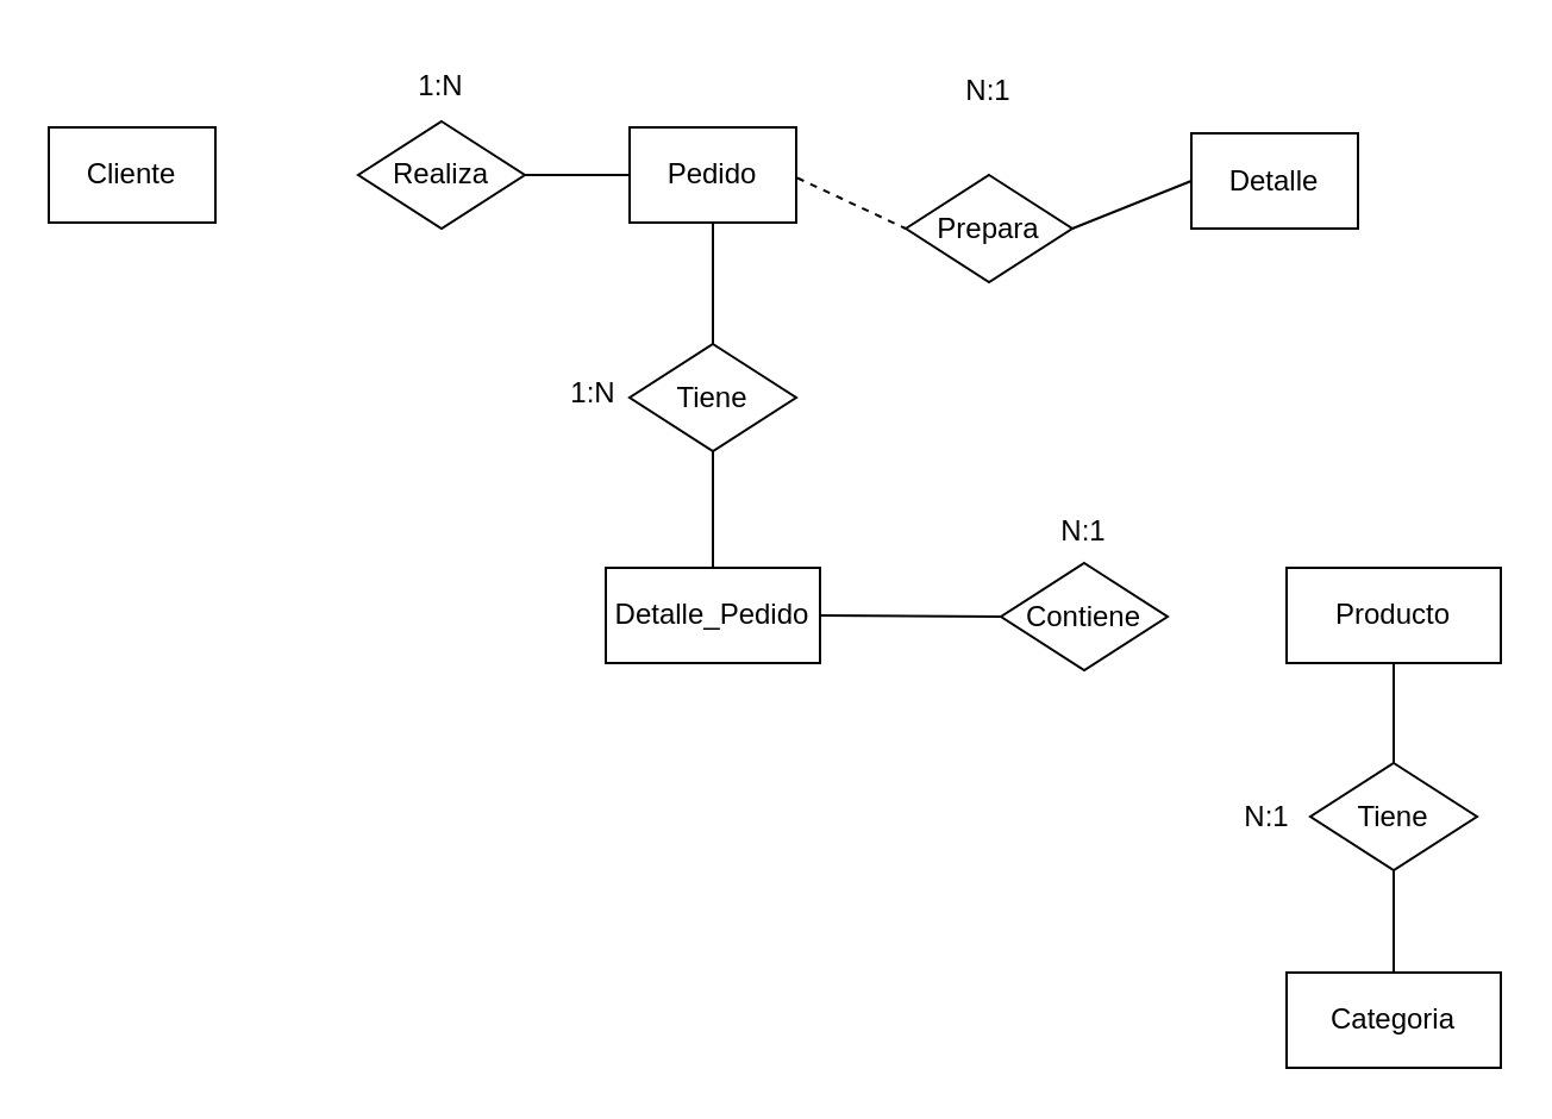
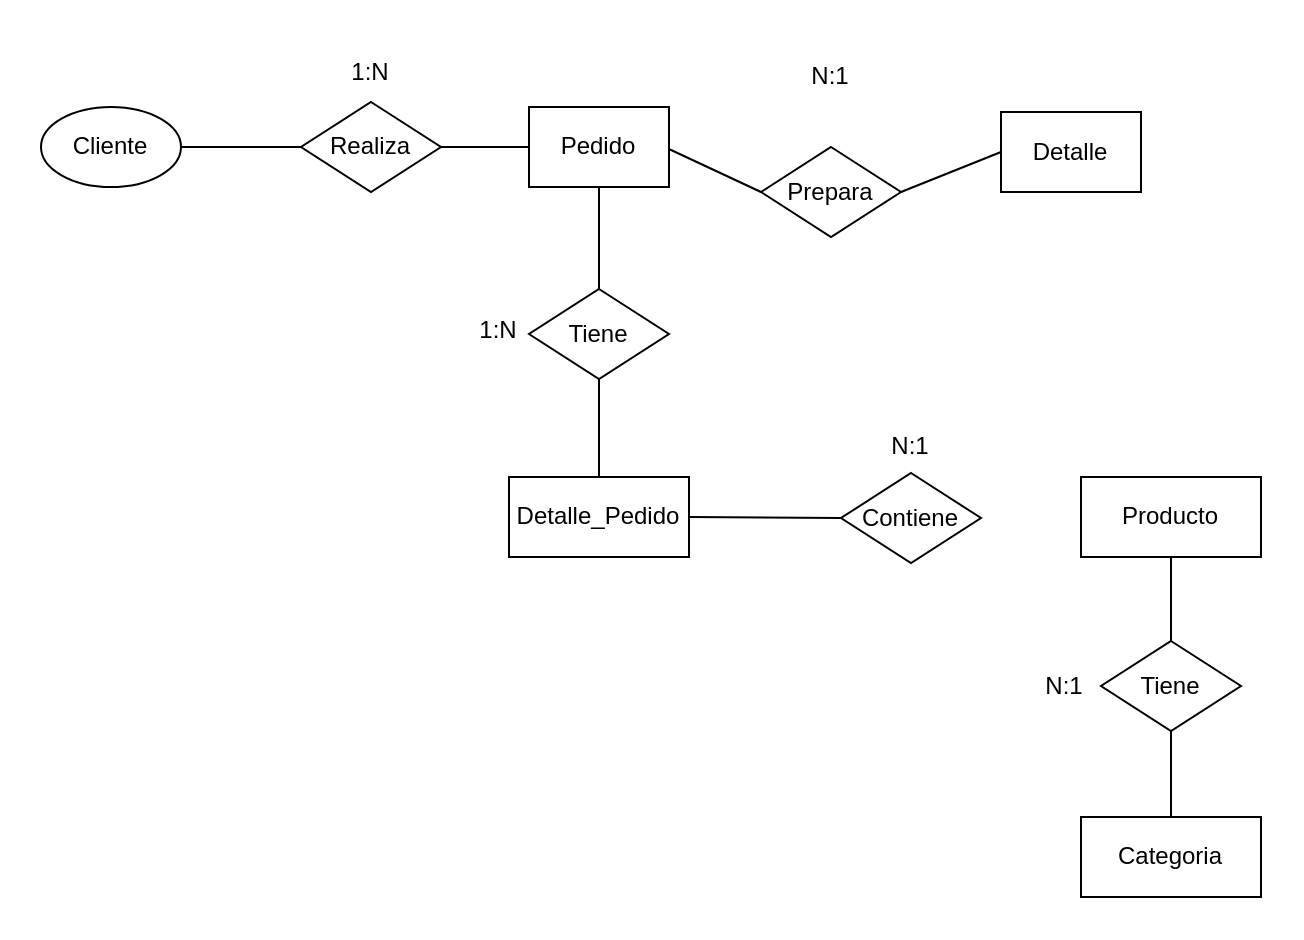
  <mxCell id="0" />
  <mxCell id="1" parent="0" />
- <mxCell id="2" value="Cliente" style="rounded=0;whiteSpace=wrap;html=1;" parent="1" vertex="1"><mxGeometry x="20" y="53" width="70" height="40" as="geometry" /></mxCell>
+ <mxCell id="2" value="Cliente" style="ellipse;whiteSpace=wrap;html=1;" parent="1" vertex="1"><mxGeometry x="20" y="53" width="70" height="40" as="geometry" /></mxCell>
  <mxCell id="3" value="Realiza" style="rhombus;whiteSpace=wrap;html=1;" parent="1" vertex="1"><mxGeometry x="150" y="50.5" width="70" height="45" as="geometry" /></mxCell>
  <mxCell id="4" value="Pedido" style="rounded=0;whiteSpace=wrap;html=1;" parent="1" vertex="1"><mxGeometry x="264" y="53" width="70" height="40" as="geometry" /></mxCell>
  <mxCell id="5" value="" style="endArrow=none;html=1;rounded=0;entryX=0;entryY=0.5;entryDx=0;entryDy=0;exitX=1;exitY=0.5;exitDx=0;exitDy=0;" parent="1" source="3" target="4" edge="1"><mxGeometry width="50" height="50" relative="1" as="geometry"><mxPoint x="310" y="358" as="sourcePoint" /><mxPoint x="360" y="308" as="targetPoint" /></mxGeometry></mxCell>
+ <mxCell id="6" value="" style="endArrow=none;html=1;rounded=0;exitX=1;exitY=0.5;exitDx=0;exitDy=0;entryX=0;entryY=0.5;entryDx=0;entryDy=0;" parent="1" source="2" target="3" edge="1"><mxGeometry width="50" height="50" relative="1" as="geometry"><mxPoint x="310" y="358" as="sourcePoint" /><mxPoint x="360" y="308" as="targetPoint" /></mxGeometry></mxCell>
  <mxCell id="7" value="1:N" style="text;strokeColor=none;align=center;fillColor=none;html=1;verticalAlign=middle;whiteSpace=wrap;rounded=0;" parent="1" vertex="1"><mxGeometry x="160" y="20.5" width="50" height="30" as="geometry" /></mxCell>
  <mxCell id="8" value="Prepara" style="rhombus;whiteSpace=wrap;html=1;" parent="1" vertex="1"><mxGeometry x="380" y="73" width="70" height="45" as="geometry" /></mxCell>
  <mxCell id="9" value="Detalle" style="rounded=0;whiteSpace=wrap;html=1;" parent="1" vertex="1"><mxGeometry x="500" y="55.5" width="70" height="40" as="geometry" /></mxCell>
  <mxCell id="10" value="N:1" style="text;strokeColor=none;align=center;fillColor=none;html=1;verticalAlign=middle;whiteSpace=wrap;rounded=0;" parent="1" vertex="1"><mxGeometry x="390" y="23" width="50" height="30" as="geometry" /></mxCell>
  <mxCell id="11" value="" style="endArrow=none;html=1;rounded=0;entryX=0;entryY=0.5;entryDx=0;entryDy=0;exitX=1;exitY=0.5;exitDx=0;exitDy=0;" parent="1" source="8" target="9" edge="1"><mxGeometry width="50" height="50" relative="1" as="geometry"><mxPoint x="200" y="8" as="sourcePoint" /><mxPoint x="250" y="-42" as="targetPoint" /></mxGeometry></mxCell>
- <mxCell id="12" value="" style="endArrow=none;html=1;rounded=0;entryX=0;entryY=0.5;entryDx=0;entryDy=0;exitX=1.007;exitY=0.531;exitDx=0;exitDy=0;exitPerimeter=0;dashed=1;" parent="1" source="4" target="8" edge="1"><mxGeometry width="50" height="50" relative="1" as="geometry"><mxPoint x="340" y="68" as="sourcePoint" /><mxPoint x="250" y="-42" as="targetPoint" /></mxGeometry></mxCell>
+ <mxCell id="12" value="" style="endArrow=none;html=1;rounded=0;entryX=0;entryY=0.5;entryDx=0;entryDy=0;exitX=1.007;exitY=0.531;exitDx=0;exitDy=0;exitPerimeter=0;" parent="1" source="4" target="8" edge="1"><mxGeometry width="50" height="50" relative="1" as="geometry"><mxPoint x="340" y="68" as="sourcePoint" /><mxPoint x="250" y="-42" as="targetPoint" /></mxGeometry></mxCell>
  <mxCell id="13" value="1:N" style="text;strokeColor=none;align=center;fillColor=none;html=1;verticalAlign=middle;whiteSpace=wrap;rounded=0;" parent="1" vertex="1"><mxGeometry x="224" y="149.5" width="50" height="30" as="geometry" /></mxCell>
  <mxCell id="14" value="Tiene" style="rhombus;whiteSpace=wrap;html=1;" parent="1" vertex="1"><mxGeometry x="264" y="144" width="70" height="45" as="geometry" /></mxCell>
  <mxCell id="15" value="" style="endArrow=none;html=1;rounded=0;entryX=0.5;entryY=1;entryDx=0;entryDy=0;exitX=0.5;exitY=0;exitDx=0;exitDy=0;" parent="1" source="14" target="4" edge="1"><mxGeometry width="50" height="50" relative="1" as="geometry"><mxPoint x="150" y="128" as="sourcePoint" /><mxPoint x="200" y="78" as="targetPoint" /></mxGeometry></mxCell>
  <mxCell id="16" value="Detalle_Pedido" style="rounded=0;whiteSpace=wrap;html=1;" parent="1" vertex="1"><mxGeometry x="254" y="238" width="90" height="40" as="geometry" /></mxCell>
  <mxCell id="17" value="" style="endArrow=none;html=1;rounded=0;entryX=0.5;entryY=1;entryDx=0;entryDy=0;exitX=0.5;exitY=0;exitDx=0;exitDy=0;" parent="1" source="16" target="14" edge="1"><mxGeometry width="50" height="50" relative="1" as="geometry"><mxPoint x="150" y="238" as="sourcePoint" /><mxPoint x="200" y="188" as="targetPoint" /></mxGeometry></mxCell>
  <mxCell id="18" value="Contiene" style="rhombus;whiteSpace=wrap;html=1;" parent="1" vertex="1"><mxGeometry x="420" y="236" width="70" height="45" as="geometry" /></mxCell>
  <mxCell id="19" value="Producto" style="rounded=0;whiteSpace=wrap;html=1;" parent="1" vertex="1"><mxGeometry x="540" y="238" width="90" height="40" as="geometry" /></mxCell>
  <mxCell id="20" value="" style="endArrow=none;html=1;rounded=0;entryX=1;entryY=0.5;entryDx=0;entryDy=0;exitX=0;exitY=0.5;exitDx=0;exitDy=0;" parent="1" source="18" target="16" edge="1"><mxGeometry width="50" height="50" relative="1" as="geometry"><mxPoint x="230" y="118" as="sourcePoint" /><mxPoint x="280" y="68" as="targetPoint" /></mxGeometry></mxCell>
  <mxCell id="21" value="N:1" style="text;strokeColor=none;align=center;fillColor=none;html=1;verticalAlign=middle;whiteSpace=wrap;rounded=0;" parent="1" vertex="1"><mxGeometry x="430" y="208" width="50" height="30" as="geometry" /></mxCell>
  <mxCell id="22" value="Tiene" style="rhombus;whiteSpace=wrap;html=1;" parent="1" vertex="1"><mxGeometry x="550" y="320" width="70" height="45" as="geometry" /></mxCell>
  <mxCell id="23" value="Categoria" style="rounded=0;whiteSpace=wrap;html=1;" parent="1" vertex="1"><mxGeometry x="540" y="408" width="90" height="40" as="geometry" /></mxCell>
  <mxCell id="24" value="N:1" style="text;strokeColor=none;align=center;fillColor=none;html=1;verticalAlign=middle;whiteSpace=wrap;rounded=0;" parent="1" vertex="1"><mxGeometry x="507" y="327.5" width="50" height="30" as="geometry" /></mxCell>
  <mxCell id="25" value="" style="endArrow=none;html=1;rounded=0;entryX=0.5;entryY=1;entryDx=0;entryDy=0;exitX=0.5;exitY=0;exitDx=0;exitDy=0;" parent="1" source="22" target="19" edge="1"><mxGeometry width="50" height="50" relative="1" as="geometry"><mxPoint x="280" y="318" as="sourcePoint" /><mxPoint x="330" y="268" as="targetPoint" /></mxGeometry></mxCell>
  <mxCell id="26" value="" style="endArrow=none;html=1;rounded=0;exitX=0.5;exitY=0;exitDx=0;exitDy=0;entryX=0.5;entryY=1;entryDx=0;entryDy=0;" parent="1" source="23" target="22" edge="1"><mxGeometry width="50" height="50" relative="1" as="geometry"><mxPoint x="280" y="318" as="sourcePoint" /><mxPoint x="330" y="268" as="targetPoint" /></mxGeometry></mxCell>
